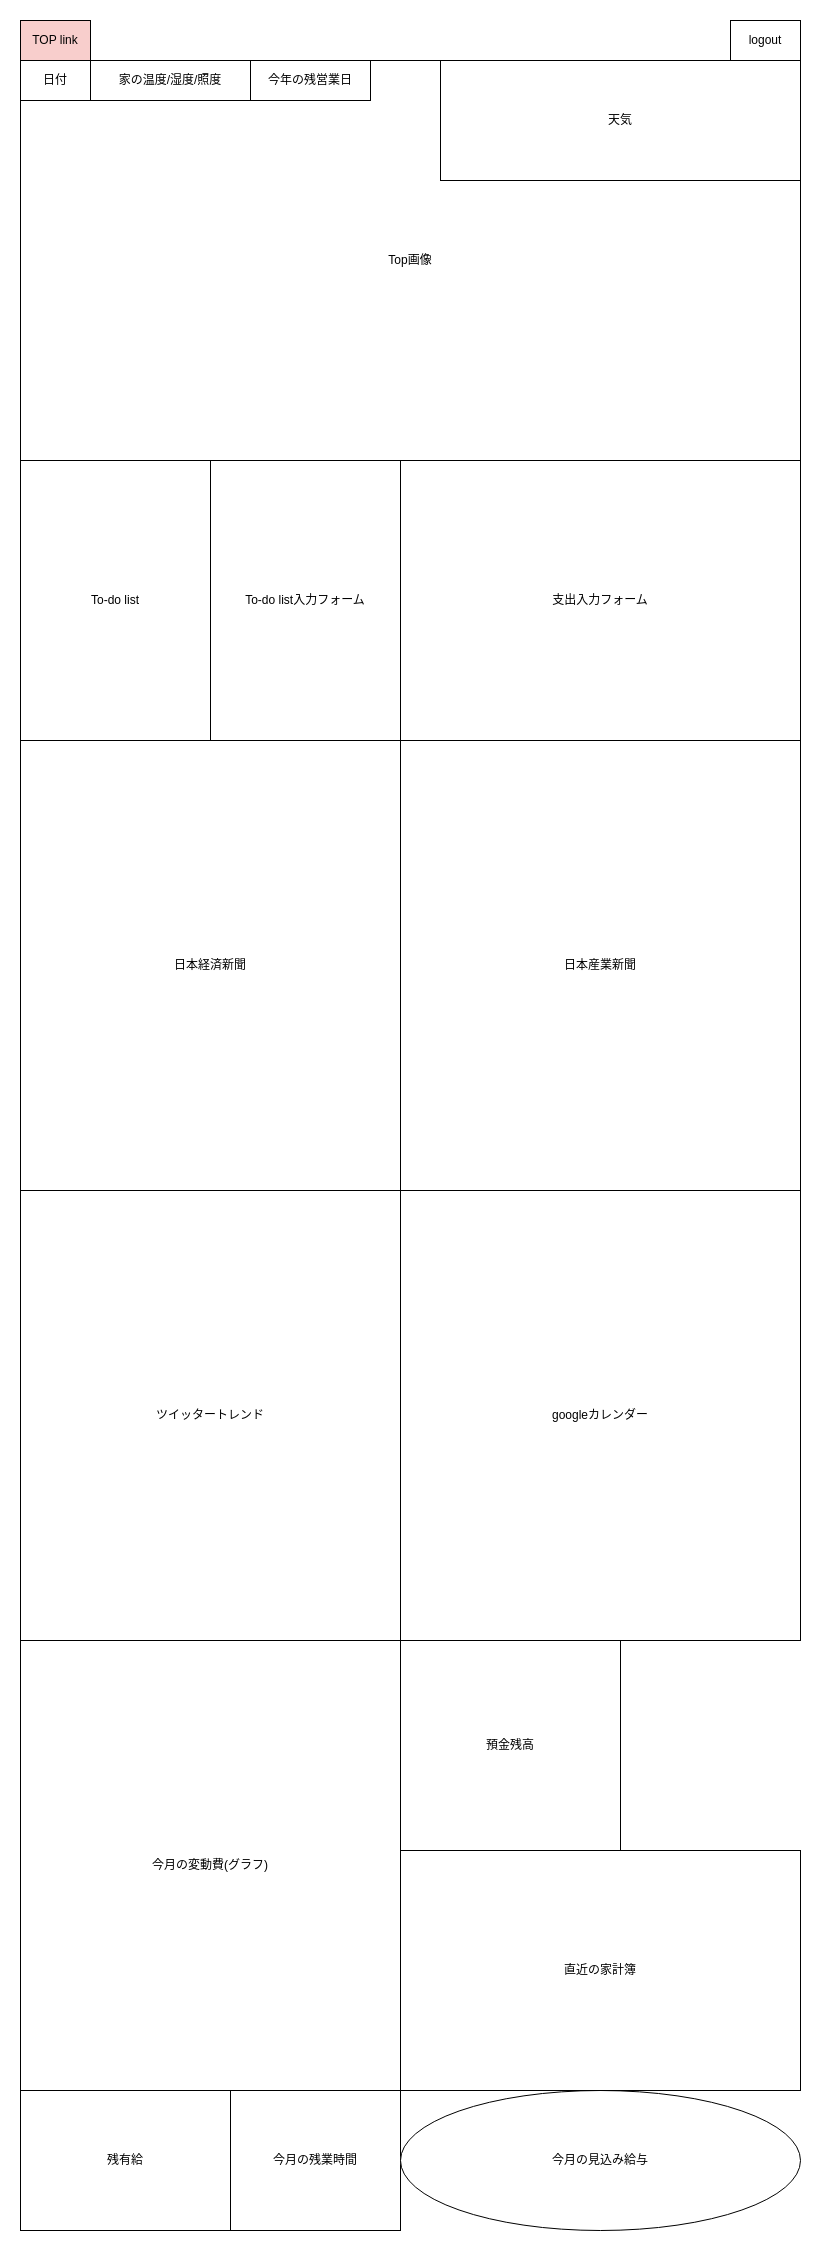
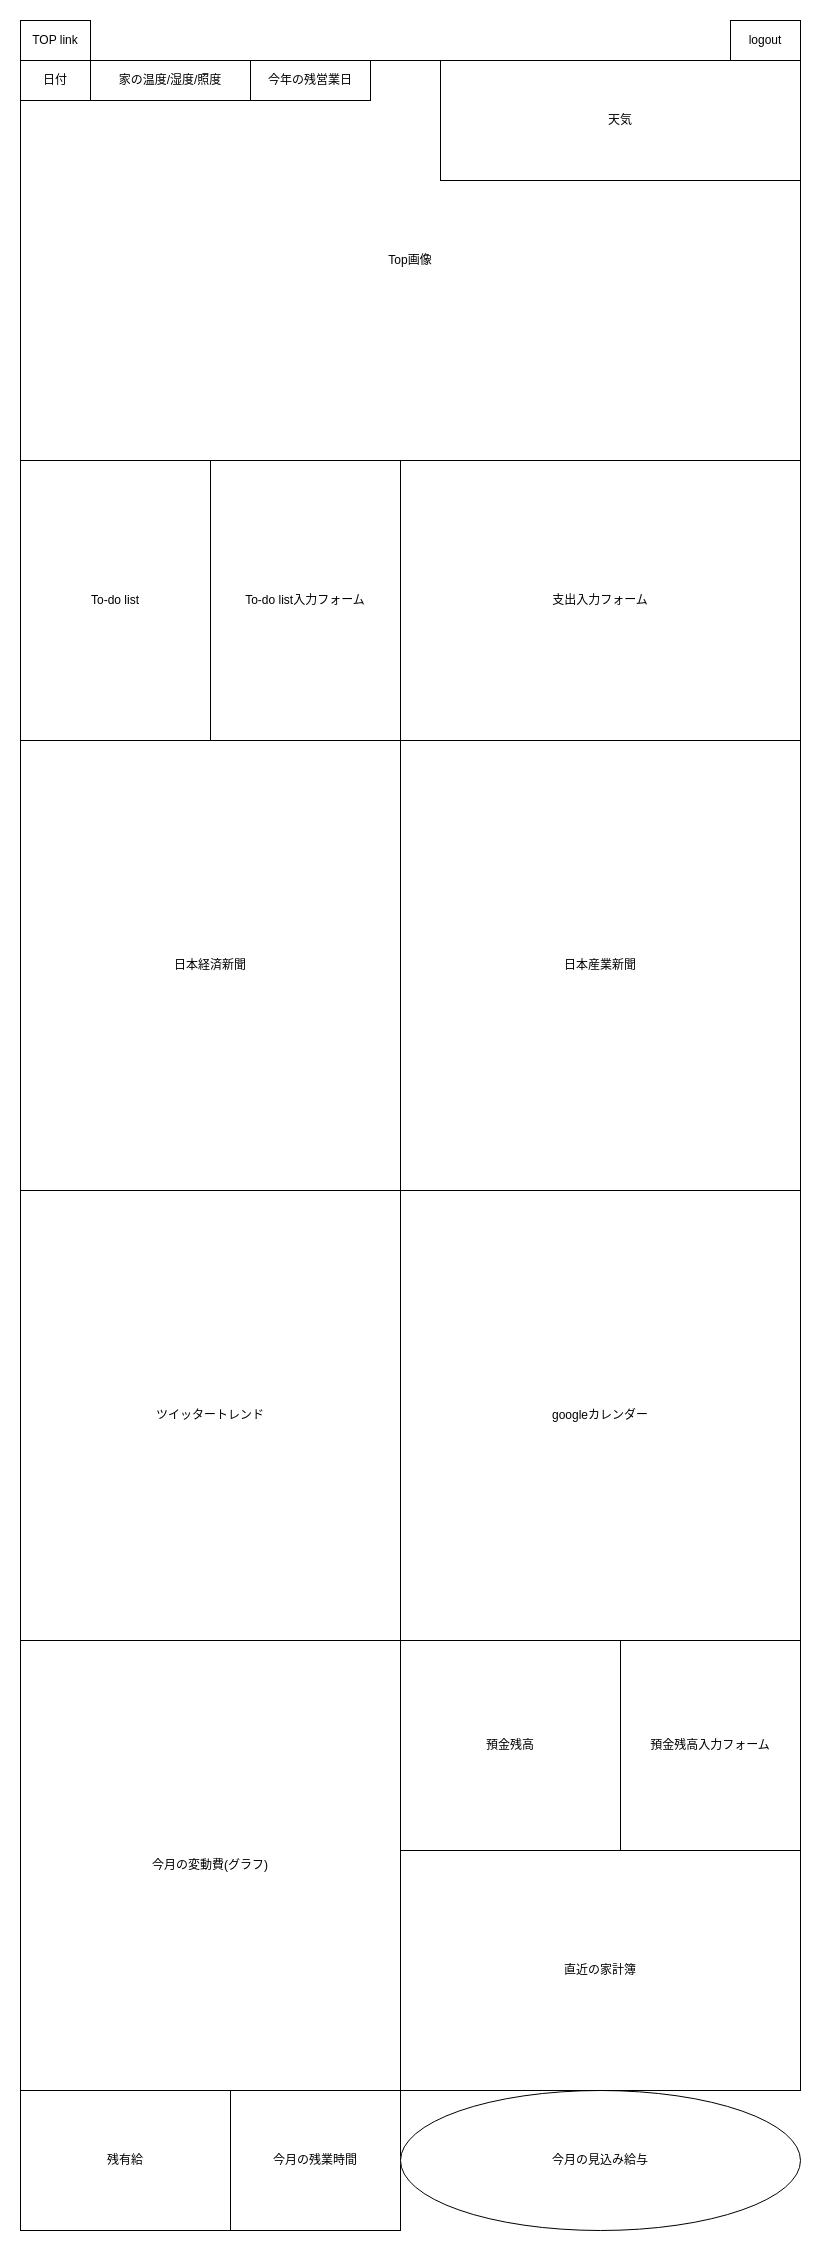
  <mxCell id="0" />
  <mxCell id="1" parent="0" />
  <mxCell id="2" value="Top画像" style="rounded=0;whiteSpace=wrap;html=1;" parent="1" vertex="1"><mxGeometry x="20" y="60" width="780" height="400" as="geometry" /></mxCell>
- <mxCell id="3" value="&lt;font style=&quot;font-size: 12px&quot;&gt;TOP link&lt;/font&gt;" style="rounded=0;whiteSpace=wrap;html=1;fillColor=#f8cecc;" parent="1" vertex="1"><mxGeometry x="20" width="70" height="40" as="geometry" y="20" /></mxCell>
+ <mxCell id="3" value="&lt;font style=&quot;font-size: 12px&quot;&gt;TOP link&lt;/font&gt;" style="rounded=0;whiteSpace=wrap;html=1;" parent="1" vertex="1"><mxGeometry x="20" width="70" height="40" as="geometry" y="20" /></mxCell>
  <mxCell id="4" value="logout" style="rounded=0;whiteSpace=wrap;html=1;" parent="1" vertex="1"><mxGeometry x="730" width="70" height="40" as="geometry" y="20" /></mxCell>
  <mxCell id="5" value="日付" style="rounded=0;whiteSpace=wrap;html=1;" parent="1" vertex="1"><mxGeometry x="20" y="60" width="70" height="40" as="geometry" /></mxCell>
  <mxCell id="6" value="家の温度/湿度/照度" style="rounded=0;whiteSpace=wrap;html=1;" parent="1" vertex="1"><mxGeometry x="90" y="60" width="160" height="40" as="geometry" /></mxCell>
  <mxCell id="7" value="To-do list" style="rounded=0;whiteSpace=wrap;html=1;" parent="1" vertex="1"><mxGeometry x="20" y="460" width="190" height="280" as="geometry" /></mxCell>
  <mxCell id="8" value="To-do list入力フォーム" style="rounded=0;whiteSpace=wrap;html=1;" parent="1" vertex="1"><mxGeometry x="210" y="460" width="190" height="280" as="geometry" /></mxCell>
  <mxCell id="9" value="天気" style="rounded=0;whiteSpace=wrap;html=1;" parent="1" vertex="1"><mxGeometry x="440" y="60" width="360" height="120" as="geometry" /></mxCell>
  <mxCell id="10" value="支出入力フォーム" style="rounded=0;whiteSpace=wrap;html=1;" parent="1" vertex="1"><mxGeometry x="400" y="460" width="400" height="280" as="geometry" /></mxCell>
  <mxCell id="11" value="日本経済新聞" style="rounded=0;whiteSpace=wrap;html=1;" parent="1" vertex="1"><mxGeometry x="20" y="740" width="380" height="450" as="geometry" /></mxCell>
  <mxCell id="12" value="日本産業新聞" style="rounded=0;whiteSpace=wrap;html=1;" parent="1" vertex="1"><mxGeometry x="400" y="740" width="400" height="450" as="geometry" /></mxCell>
  <mxCell id="13" value="ツイッタートレンド" style="rounded=0;whiteSpace=wrap;html=1;" parent="1" vertex="1"><mxGeometry x="20" y="1190" width="380" height="450" as="geometry" /></mxCell>
  <mxCell id="14" value="googleカレンダー" style="rounded=0;whiteSpace=wrap;html=1;" parent="1" vertex="1"><mxGeometry x="400" y="1190" width="400" height="450" as="geometry" /></mxCell>
  <mxCell id="15" value="今月の変動費(グラフ)&lt;br&gt;" style="rounded=0;whiteSpace=wrap;html=1;" parent="1" vertex="1"><mxGeometry x="20" y="1640" width="380" height="450" as="geometry" /></mxCell>
  <mxCell id="16" value="今年の残営業日" style="rounded=0;whiteSpace=wrap;html=1;" parent="1" vertex="1"><mxGeometry x="250" y="60" width="120" height="40" as="geometry" /></mxCell>
  <mxCell id="17" value="残有給" style="rounded=0;whiteSpace=wrap;html=1;" parent="1" vertex="1"><mxGeometry x="20" y="2090" width="210" height="140" as="geometry" /></mxCell>
  <mxCell id="18" value="今月の残業時間" style="rounded=0;whiteSpace=wrap;html=1;" parent="1" vertex="1"><mxGeometry x="230" y="2090" width="170" height="140" as="geometry" /></mxCell>
  <mxCell id="19" value="預金残高" style="rounded=0;whiteSpace=wrap;html=1;" parent="1" vertex="1"><mxGeometry x="400" y="1640" width="220" height="210" as="geometry" /></mxCell>
+ <mxCell id="20" value="預金残高入力フォーム" style="rounded=0;whiteSpace=wrap;html=1;" parent="1" vertex="1"><mxGeometry x="620" y="1640" width="180" height="210" as="geometry" /></mxCell>
  <mxCell id="21" value="今月の見込み給与" style="ellipse;whiteSpace=wrap;html=1;" parent="1" vertex="1"><mxGeometry x="400" y="2090" width="400" height="140" as="geometry" /></mxCell>
  <mxCell id="22" value="直近の家計簿" style="rounded=0;whiteSpace=wrap;html=1;" parent="1" vertex="1"><mxGeometry x="400" y="1850" width="400" height="240" as="geometry" /></mxCell>
